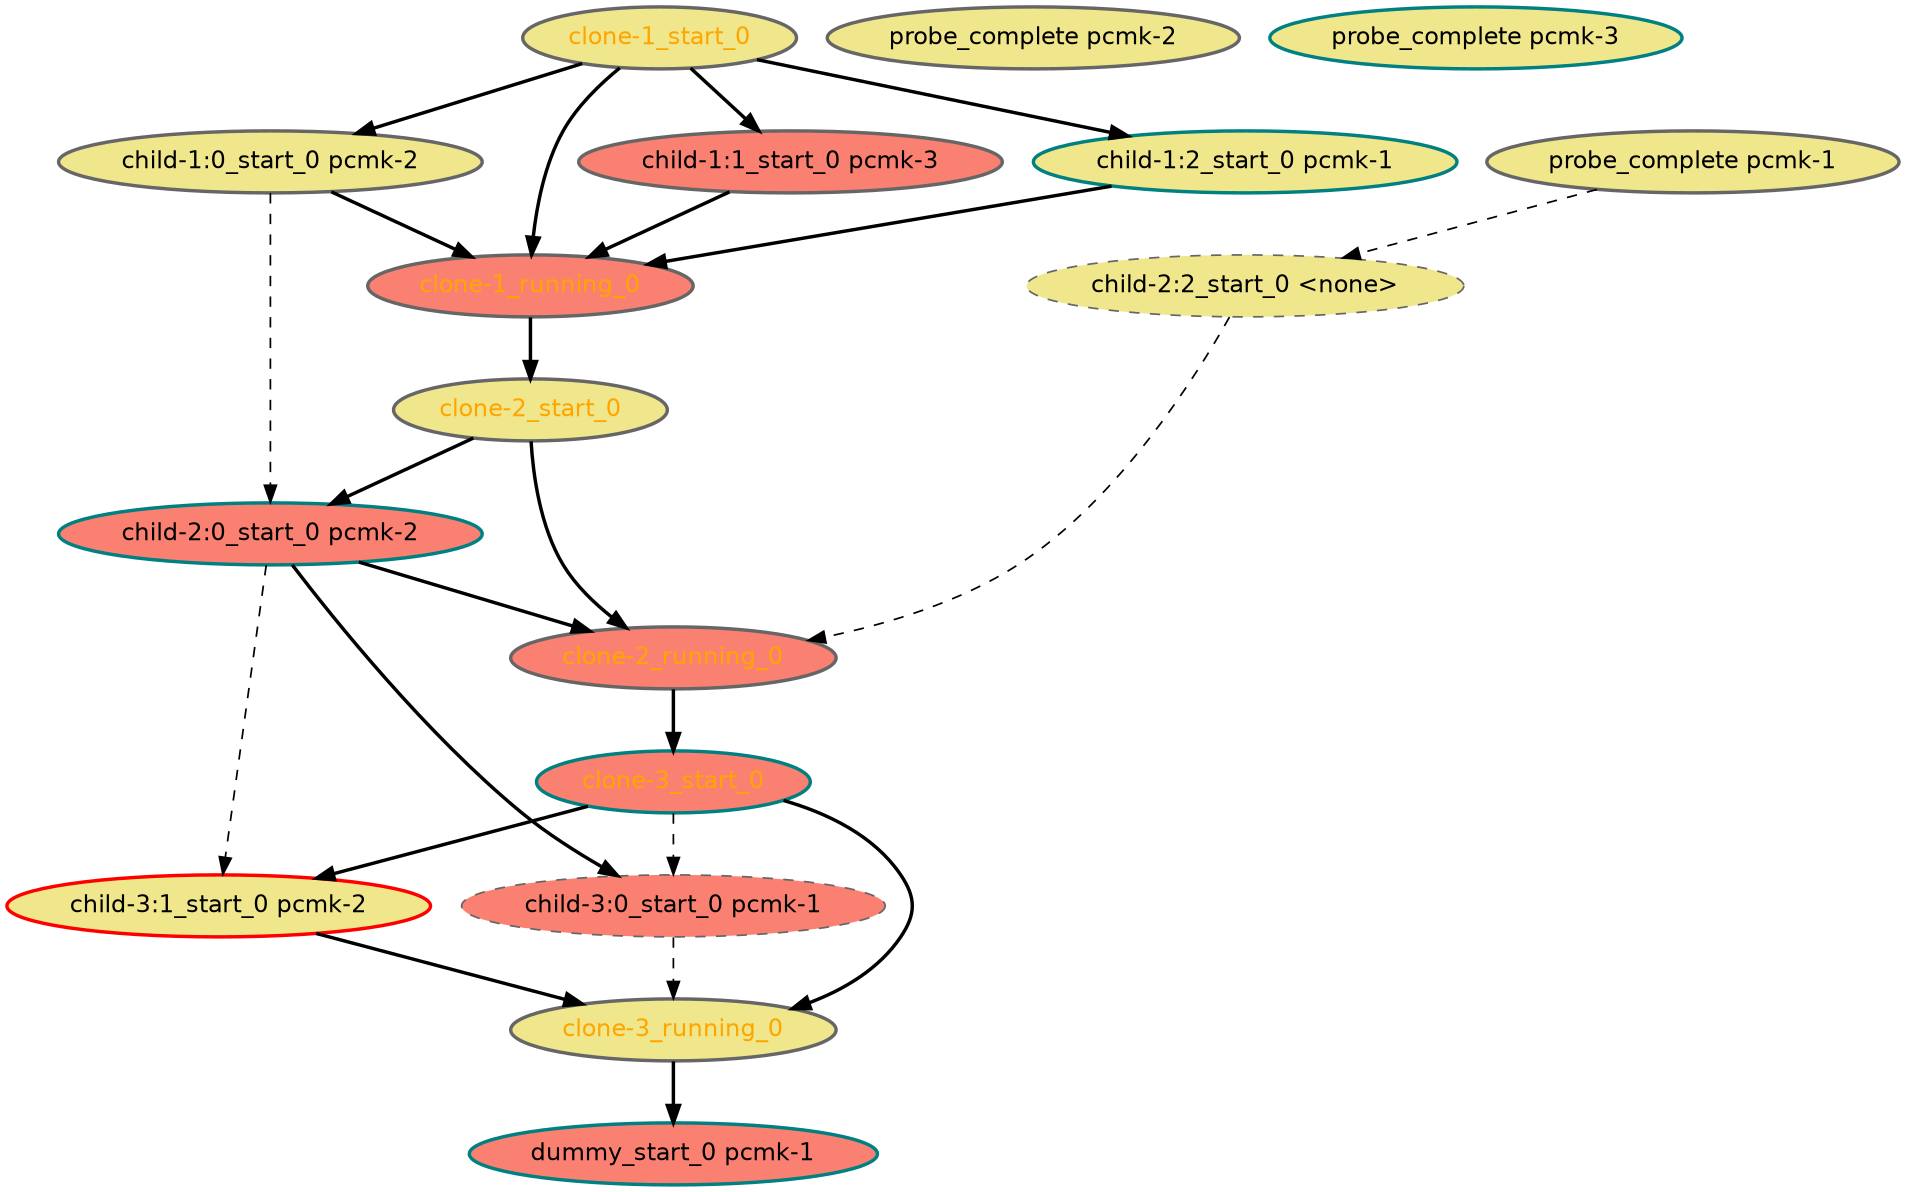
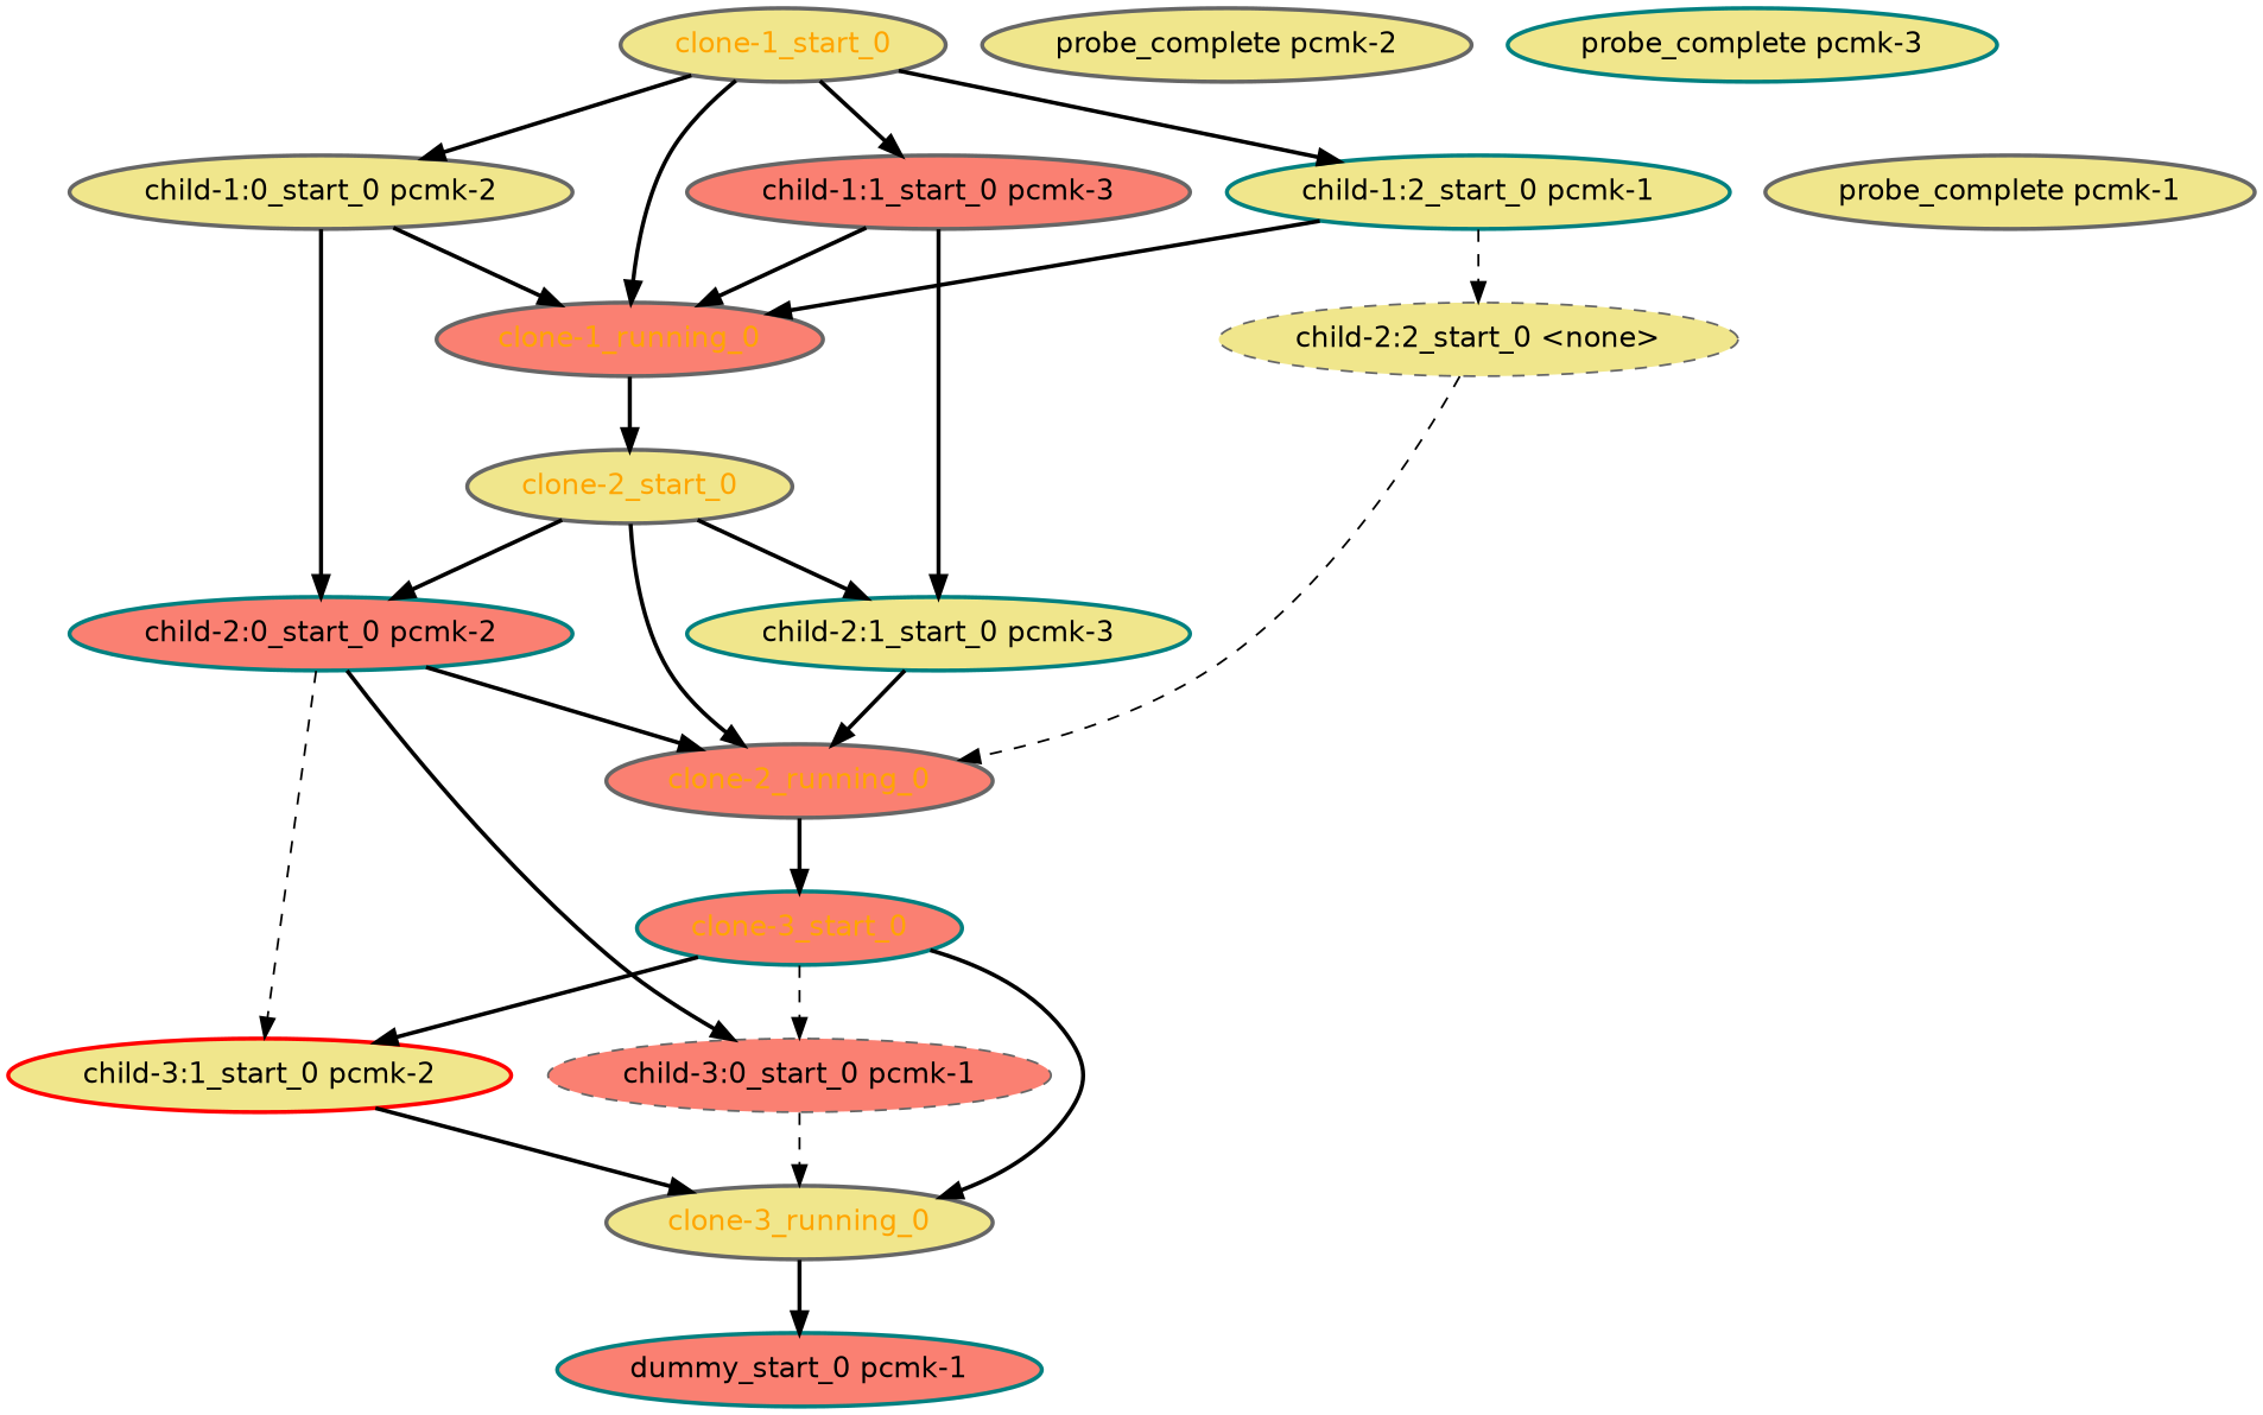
  digraph {
    fontname="DejaVu Sans"
    node [color=gray40 fillcolor=khaki fontcolor=black fontname="DejaVu Sans" style="bold,filled"]
    edge [fontname="DejaVu Sans" style=bold]
    "child-2:0_start_0 pcmk-2" [color=teal fillcolor=salmon]
    "child-1:0_start_0 pcmk-2"
    "clone-1_running_0" [fillcolor=salmon fontcolor=orange]
    "child-3:0_start_0 pcmk-1" [fillcolor=salmon style="dashed,filled"]
    "child-3:1_start_0 pcmk-2" [color=red]
    "clone-2_running_0" [fillcolor=salmon fontcolor=orange]
    "clone-2_start_0" [fontcolor=orange]
    "clone-3_running_0" [fontcolor=orange]
    "clone-3_start_0" [color=teal fillcolor=salmon fontcolor=orange]
+   "child-2:1_start_0 pcmk-3" [color=teal]
    "child-1:1_start_0 pcmk-3" [fillcolor=salmon]
    "child-1:2_start_0 pcmk-1" [color=teal]
    "child-2:2_start_0 <none>" [style="dashed,filled"]
    "dummy_start_0 pcmk-1" [color=teal fillcolor=salmon]
    "clone-1_start_0" [fontcolor=orange]
    "probe_complete pcmk-1"
    "probe_complete pcmk-2"
    "probe_complete pcmk-3" [color=teal]
    "child-2:0_start_0 pcmk-2" -> "child-3:0_start_0 pcmk-1"
    "child-2:0_start_0 pcmk-2" -> "child-3:1_start_0 pcmk-2" [style=dashed]
    "child-2:0_start_0 pcmk-2" -> "clone-2_running_0"
-   "child-1:0_start_0 pcmk-2" -> "child-2:0_start_0 pcmk-2" [style=dashed]
+   "child-1:0_start_0 pcmk-2" -> "child-2:0_start_0 pcmk-2"
    "child-1:0_start_0 pcmk-2" -> "clone-1_running_0"
    "clone-1_running_0" -> "clone-2_start_0"
    "child-3:0_start_0 pcmk-1" -> "clone-3_running_0" [style=dashed]
    "child-3:1_start_0 pcmk-2" -> "clone-3_running_0"
    "clone-2_running_0" -> "clone-3_start_0"
    "clone-2_start_0" -> "child-2:0_start_0 pcmk-2"
    "clone-2_start_0" -> "clone-2_running_0"
+   "clone-2_start_0" -> "child-2:1_start_0 pcmk-3"
    "clone-3_running_0" -> "dummy_start_0 pcmk-1"
    "clone-3_start_0" -> "child-3:0_start_0 pcmk-1" [style=dashed]
    "clone-3_start_0" -> "child-3:1_start_0 pcmk-2"
    "clone-3_start_0" -> "clone-3_running_0"
+   "child-2:1_start_0 pcmk-3" -> "clone-2_running_0"
    "child-1:1_start_0 pcmk-3" -> "clone-1_running_0"
+   "child-1:1_start_0 pcmk-3" -> "child-2:1_start_0 pcmk-3"
    "child-1:2_start_0 pcmk-1" -> "clone-1_running_0"
-   "probe_complete pcmk-1" -> "child-2:2_start_0 <none>" [style=dashed]
+   "child-1:2_start_0 pcmk-1" -> "child-2:2_start_0 <none>" [style=dashed]
    "child-2:2_start_0 <none>" -> "clone-2_running_0" [style=dashed]
    "clone-1_start_0" -> "child-1:0_start_0 pcmk-2"
    "clone-1_start_0" -> "clone-1_running_0"
    "clone-1_start_0" -> "child-1:1_start_0 pcmk-3"
    "clone-1_start_0" -> "child-1:2_start_0 pcmk-1"
  }
